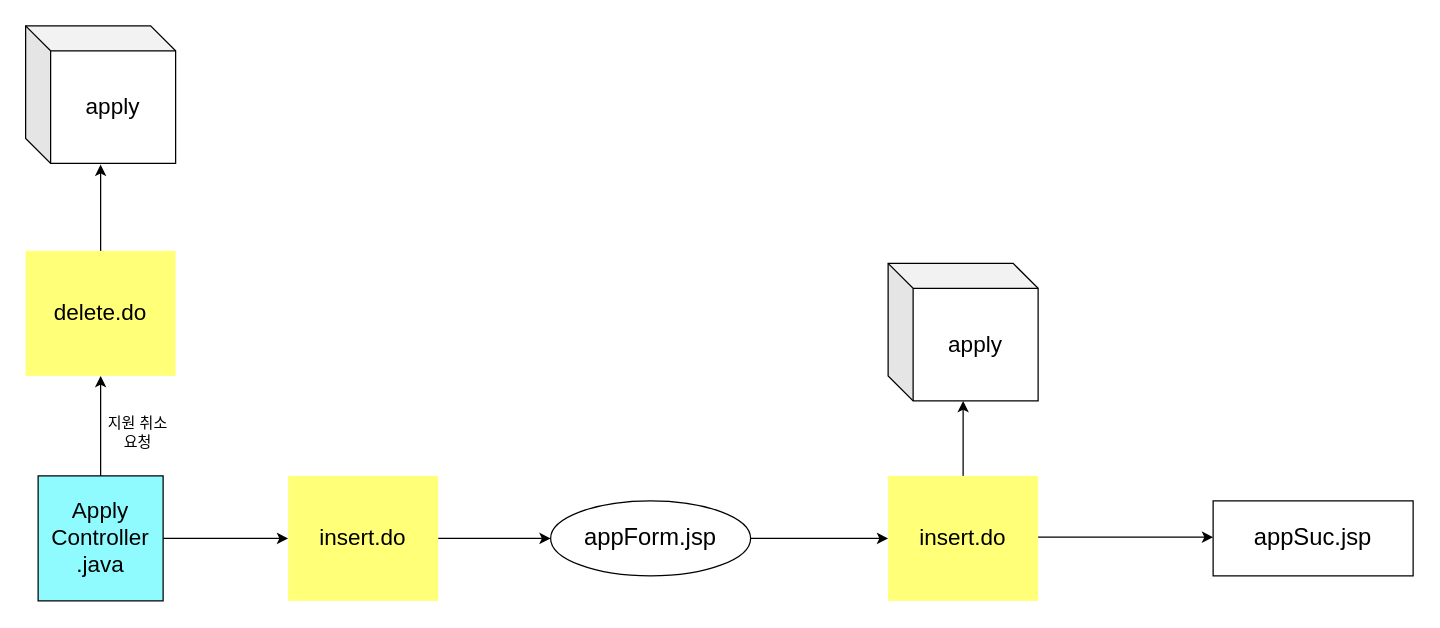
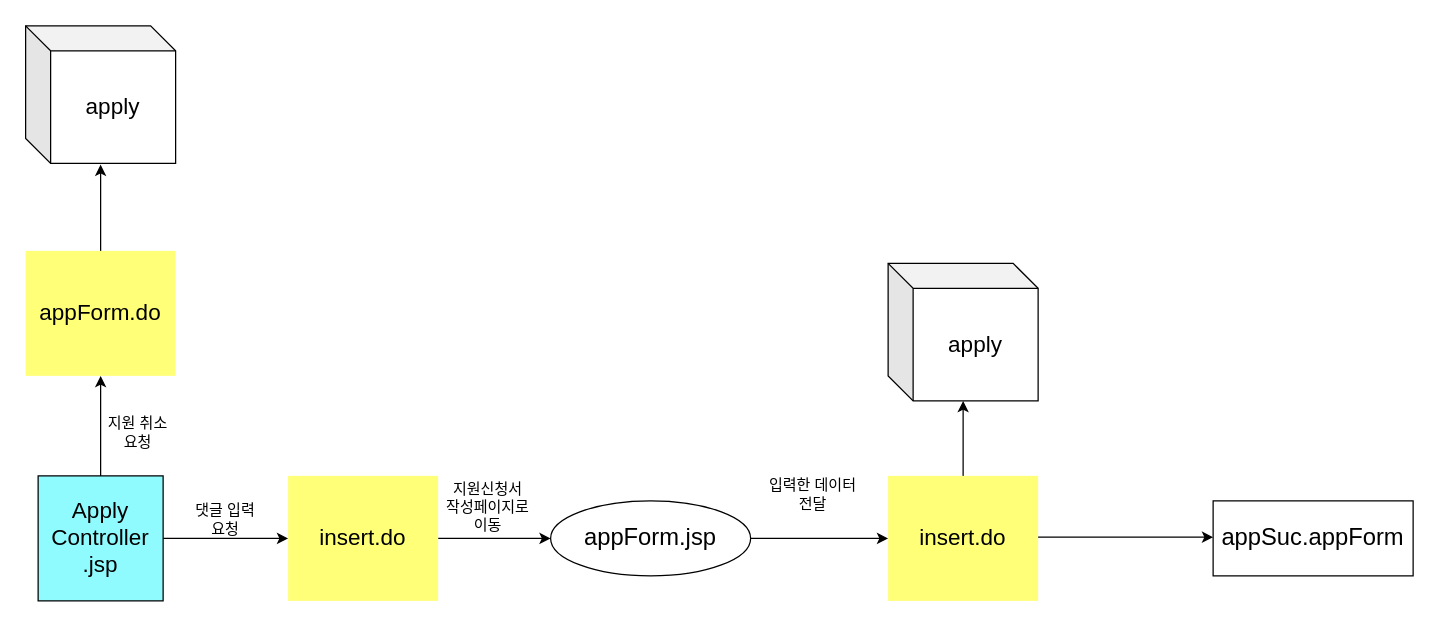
  <mxCell id="0" />
  <mxCell id="1" parent="0" />
  <mxCell id="2" style="edgeStyle=orthogonalEdgeStyle;rounded=0;orthogonalLoop=1;jettySize=auto;html=1;entryX=0;entryY=0.5;entryDx=0;entryDy=0;" edge="1" parent="1" source="4" target="6"><mxGeometry relative="1" as="geometry" /></mxCell>
  <mxCell id="3" style="edgeStyle=orthogonalEdgeStyle;rounded=0;orthogonalLoop=1;jettySize=auto;html=1;entryX=0.5;entryY=1;entryDx=0;entryDy=0;" edge="1" parent="1" source="4" target="8"><mxGeometry relative="1" as="geometry" /></mxCell>
- <mxCell id="4" value="&lt;font style=&quot;font-size: 18px;&quot;&gt;Apply&lt;br&gt;Controller&lt;br&gt;.java&lt;br&gt;&lt;/font&gt;" style="whiteSpace=wrap;html=1;aspect=fixed;fillColor=#8FFBFF;" vertex="1" parent="1"><mxGeometry x="30" y="380" width="100" height="100" as="geometry" /></mxCell>
+ <mxCell id="4" value="&lt;font style=&quot;font-size: 18px;&quot;&gt;Apply&lt;br&gt;Controller&lt;br&gt;.jsp&lt;br&gt;&lt;/font&gt;" style="whiteSpace=wrap;html=1;aspect=fixed;fillColor=#8FFBFF;" vertex="1" parent="1"><mxGeometry x="30" y="380" width="100" height="100" as="geometry" /></mxCell>
  <mxCell id="5" style="edgeStyle=orthogonalEdgeStyle;rounded=0;orthogonalLoop=1;jettySize=auto;html=1;entryX=0;entryY=0.5;entryDx=0;entryDy=0;" edge="1" parent="1" source="6" target="14"><mxGeometry relative="1" as="geometry" /></mxCell>
  <mxCell id="6" value="&lt;span style=&quot;font-size: 18px;&quot;&gt;insert.do&lt;br&gt;&lt;/span&gt;" style="text;html=1;strokeColor=none;fillColor=#FFFF78;align=center;verticalAlign=middle;whiteSpace=wrap;rounded=0;" vertex="1" parent="1"><mxGeometry x="230" y="380" width="120" height="100" as="geometry" /></mxCell>
  <mxCell id="7" style="edgeStyle=orthogonalEdgeStyle;rounded=0;orthogonalLoop=1;jettySize=auto;html=1;entryX=0.5;entryY=1.009;entryDx=0;entryDy=0;entryPerimeter=0;" edge="1" parent="1" source="8"><mxGeometry relative="1" as="geometry"><mxPoint x="80" y="130.99" as="targetPoint" /></mxGeometry></mxCell>
- <mxCell id="8" value="&lt;span style=&quot;font-size: 18px;&quot;&gt;delete.do&lt;br&gt;&lt;/span&gt;" style="text;html=1;strokeColor=none;fillColor=#FFFF78;align=center;verticalAlign=middle;whiteSpace=wrap;rounded=0;" vertex="1" parent="1"><mxGeometry x="20" y="200" width="120" height="100" as="geometry" /></mxCell>
+ <mxCell id="8" value="&lt;span style=&quot;font-size: 18px;&quot;&gt;appForm.do&lt;br&gt;&lt;/span&gt;" style="text;html=1;strokeColor=none;fillColor=#FFFF78;align=center;verticalAlign=middle;whiteSpace=wrap;rounded=0;" vertex="1" parent="1"><mxGeometry x="20" y="200" width="120" height="100" as="geometry" /></mxCell>
+ <mxCell id="9" value="댓글 입력요청" style="text;html=1;strokeColor=none;fillColor=none;align=center;verticalAlign=middle;whiteSpace=wrap;rounded=0;" vertex="1" parent="1"><mxGeometry x="150" y="400" width="60" height="30" as="geometry" /></mxCell>
  <mxCell id="10" value="지원 취소 요청" style="text;html=1;strokeColor=none;fillColor=none;align=center;verticalAlign=middle;whiteSpace=wrap;rounded=0;" vertex="1" parent="1"><mxGeometry x="80" y="330" width="60" height="30" as="geometry" /></mxCell>
  <mxCell id="11" value="&lt;span style=&quot;font-size: 18px;&quot;&gt;apply&lt;/span&gt;" style="shape=cube;whiteSpace=wrap;html=1;boundedLbl=1;backgroundOutline=1;darkOpacity=0.05;darkOpacity2=0.1;" vertex="1" parent="1"><mxGeometry x="710" y="210" width="120" height="110" as="geometry" /></mxCell>
+ <mxCell id="12" value="지원신청서 &lt;br&gt;작성페이지로 &lt;br&gt;이동" style="text;html=1;strokeColor=none;fillColor=none;align=center;verticalAlign=middle;whiteSpace=wrap;rounded=0;" vertex="1" parent="1"><mxGeometry x="350" y="390" width="80" height="30" as="geometry" /></mxCell>
  <mxCell id="13" style="edgeStyle=orthogonalEdgeStyle;rounded=0;orthogonalLoop=1;jettySize=auto;html=1;entryX=0;entryY=0.5;entryDx=0;entryDy=0;" edge="1" parent="1" source="14" target="16"><mxGeometry relative="1" as="geometry" /></mxCell>
  <mxCell id="14" value="&lt;span style=&quot;font-size: 19px;&quot;&gt;appForm.jsp&lt;/span&gt;" style="ellipse;whiteSpace=wrap;html=1;" vertex="1" parent="1"><mxGeometry x="440" y="400" width="160" height="60" as="geometry" /></mxCell>
  <mxCell id="15" style="edgeStyle=orthogonalEdgeStyle;rounded=0;orthogonalLoop=1;jettySize=auto;html=1;" edge="1" parent="1" source="16" target="11"><mxGeometry relative="1" as="geometry" /></mxCell>
  <mxCell id="16" value="&lt;span style=&quot;font-size: 18px;&quot;&gt;insert.do&lt;br&gt;&lt;/span&gt;" style="text;html=1;strokeColor=none;fillColor=#FFFF78;align=center;verticalAlign=middle;whiteSpace=wrap;rounded=0;" vertex="1" parent="1"><mxGeometry x="710" y="380" width="120" height="100" as="geometry" /></mxCell>
+ <mxCell id="17" value="입력한 데이터 전달" style="text;html=1;strokeColor=none;fillColor=none;align=center;verticalAlign=middle;whiteSpace=wrap;rounded=0;" vertex="1" parent="1"><mxGeometry x="610" y="380" width="80" height="30" as="geometry" /></mxCell>
  <mxCell id="18" style="edgeStyle=orthogonalEdgeStyle;rounded=0;orthogonalLoop=1;jettySize=auto;html=1;entryX=0;entryY=0.5;entryDx=0;entryDy=0;" edge="1" parent="1"><mxGeometry relative="1" as="geometry"><mxPoint x="860" y="429" as="sourcePoint" /><mxPoint x="970" y="429" as="targetPoint" /><Array as="points"><mxPoint x="830" y="429" /><mxPoint x="830" y="429" /></Array></mxGeometry></mxCell>
- <mxCell id="19" value="&lt;span style=&quot;font-size: 19px;&quot;&gt;appSuc.jsp&lt;/span&gt;" style="rounded=0;whiteSpace=wrap;html=1;" vertex="1" parent="1"><mxGeometry x="970" y="400" width="160" height="60" as="geometry" /></mxCell>
+ <mxCell id="19" value="&lt;span style=&quot;font-size: 19px;&quot;&gt;appSuc.appForm&lt;/span&gt;" style="rounded=0;whiteSpace=wrap;html=1;" vertex="1" parent="1"><mxGeometry x="970" y="400" width="160" height="60" as="geometry" /></mxCell>
  <mxCell id="20" value="&lt;span style=&quot;font-size: 18px;&quot;&gt;apply&lt;/span&gt;" style="shape=cube;whiteSpace=wrap;html=1;boundedLbl=1;backgroundOutline=1;darkOpacity=0.05;darkOpacity2=0.1;" vertex="1" parent="1"><mxGeometry x="20" y="20" width="120" height="110" as="geometry" /></mxCell>
